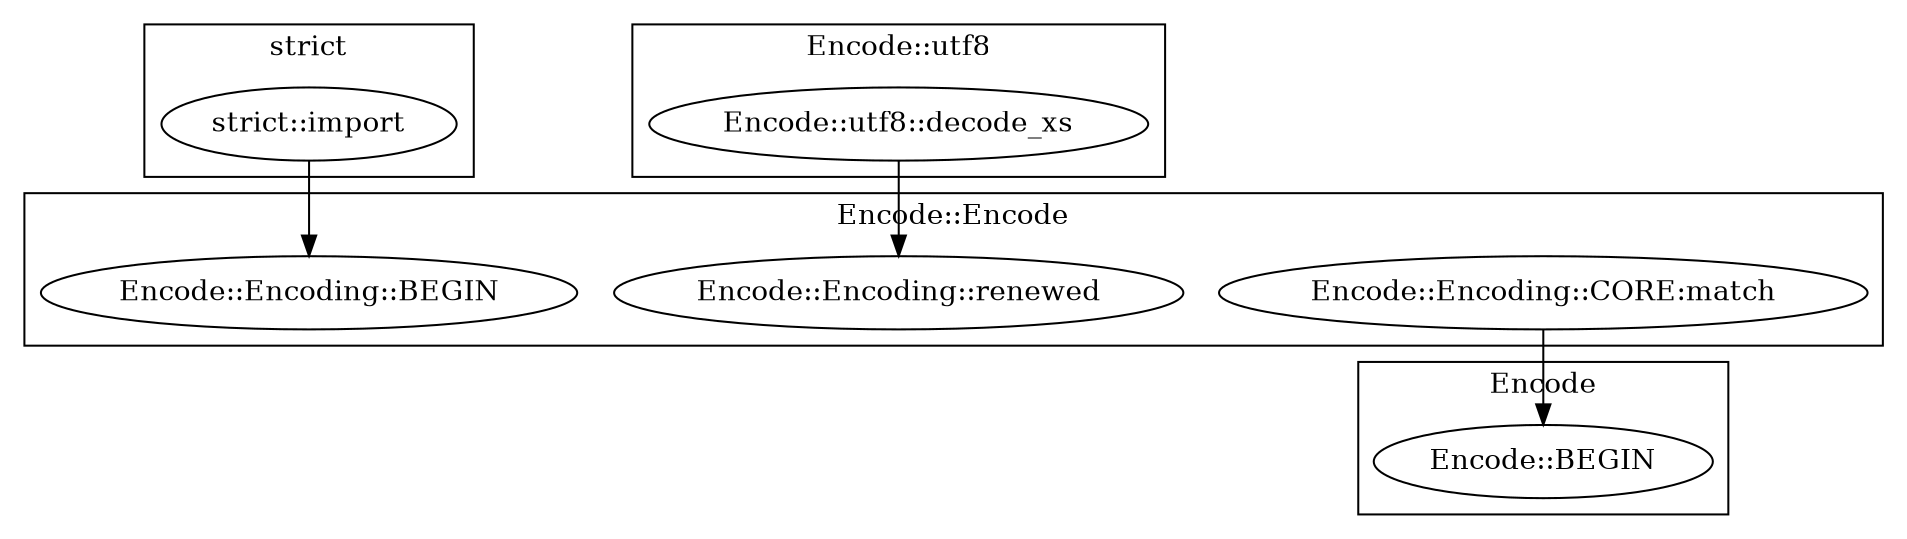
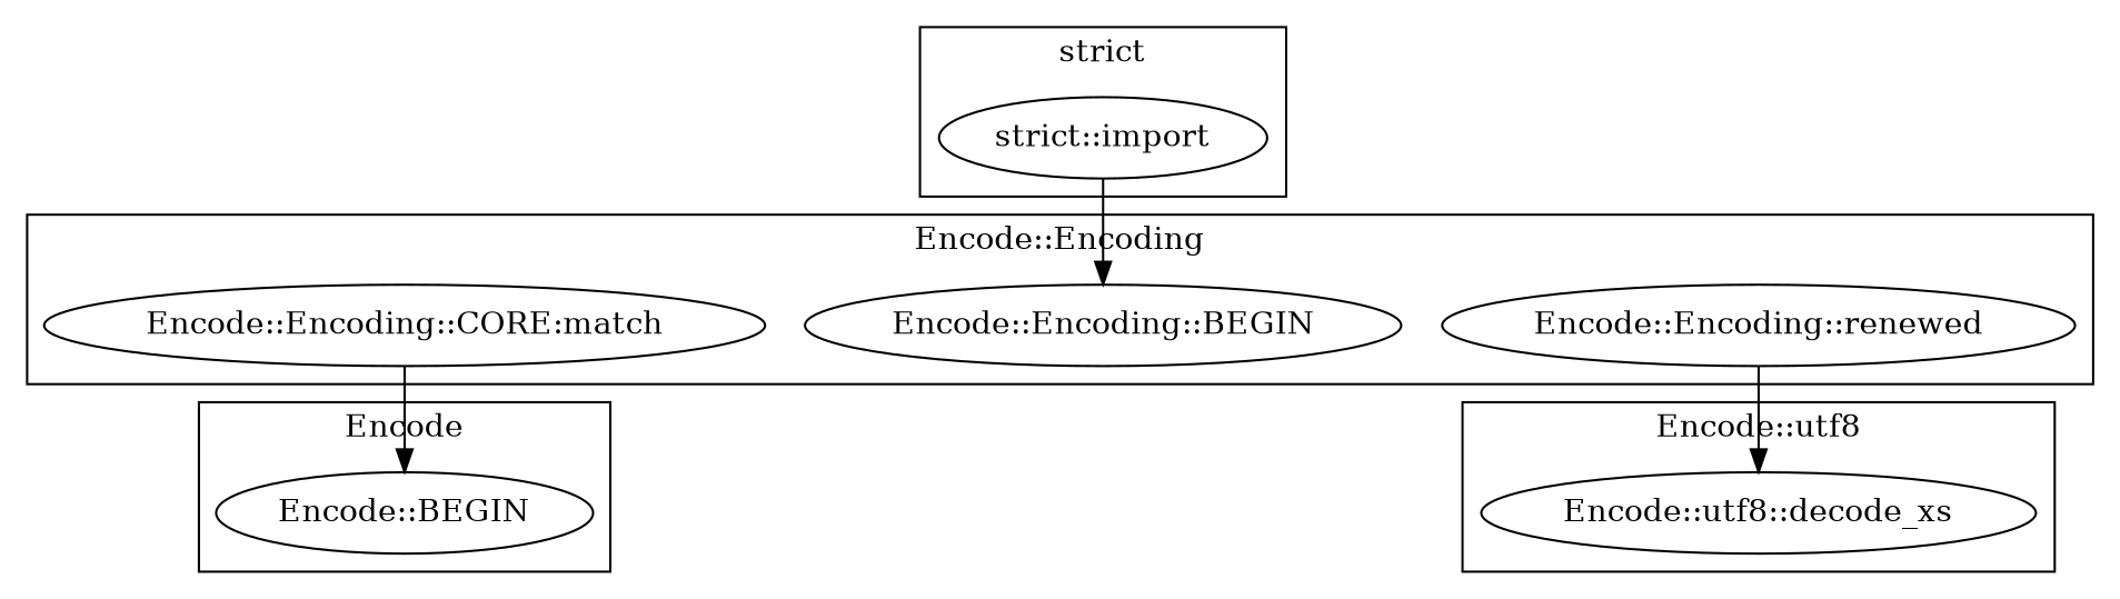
  digraph {
    "strict::import"
    "Encode::BEGIN"
    "Encode::Encoding::CORE:match"
    "Encode::Encoding::BEGIN"
    "Encode::Encoding::renewed"
    "Encode::utf8::decode_xs"
    subgraph cluster_1 {
      label="strict"
      "strict::import"
    }
    subgraph cluster_2 {
      label=Encode
      "Encode::BEGIN"
    }
    subgraph cluster_3 {
-     label="Encode::Encode"
+     label="Encode::Encoding"
      "Encode::Encoding::CORE:match"
      "Encode::Encoding::BEGIN"
      "Encode::Encoding::renewed"
    }
    subgraph cluster_4 {
      label="Encode::utf8"
      "Encode::utf8::decode_xs"
    }
    "strict::import" -> "Encode::Encoding::BEGIN"
    "Encode::Encoding::CORE:match" -> "Encode::BEGIN"
-   "Encode::utf8::decode_xs" -> "Encode::Encoding::renewed"
+   "Encode::Encoding::renewed" -> "Encode::utf8::decode_xs"
  }
